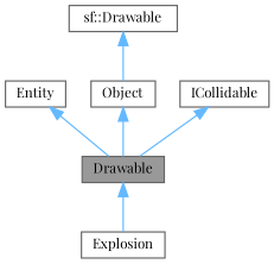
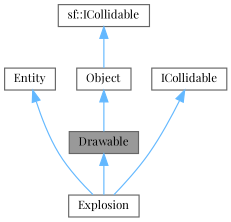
  digraph {
    fontname="Playfair Display"
    node [color=gray40 fillcolor=white fontname="Playfair Display" fontsize=10 shape=box style=filled]
    edge [color=steelblue1 dir=back fontname="Playfair Display" fontsize=10 labelfontname=Helvetica labelfontsize=10 style=solid]
    n1 [fillcolor=grey60 fontcolor=black height=0.2 label=Drawable width=0.4]
    n2 [height=0.2 label=Explosion width=0.4]
    n3 [height=0.2 label=Entity width=0.4]
    n4 [height=0.2 label=ICollidable width=0.4]
    n5 [height=0.2 label=Object width=0.4]
-   n6 [height=0.2 label="sf::Drawable" width=0.4]
+   n6 [height=0.2 label="sf::ICollidable" width=0.4]
    n1 -> n2
-   n3 -> n1
-   n4 -> n1
+   n3 -> n2
+   n4 -> n2
    n5 -> n1
    n6 -> n5
  }
